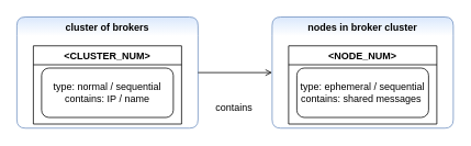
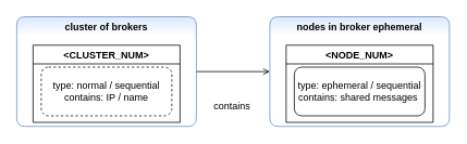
  <mxCell id="0" />
  <mxCell id="1" parent="0" />
  <mxCell id="2" value="cluster of brokers" style="swimlane;glass=0;strokeColor=#6c8ebf;fillColor=#dae8fc;shadow=0;gradientColor=#ffffff;swimlaneFillColor=none;rounded=1;swimlaneLine=0;container=0;startSize=23;" vertex="1" parent="1"><mxGeometry x="20" y="20" width="220" height="135" as="geometry" /></mxCell>
  <mxCell id="3" value="&lt;CLUSTER_NUM&gt;" style="swimlane;glass=0;strokeColor=default;" vertex="1" parent="2"><mxGeometry x="20" y="35" width="180" height="95" as="geometry" /></mxCell>
- <mxCell id="4" value="type: normal / sequential&lt;br&gt;contains: IP / name" style="rounded=1;whiteSpace=wrap;html=1;" vertex="1" parent="3"><mxGeometry x="10" y="27" width="160" height="60" as="geometry" /></mxCell>
- <mxCell id="5" value="nodes in broker cluster" style="swimlane;glass=0;strokeColor=#6c8ebf;fillColor=#dae8fc;shadow=0;gradientColor=#ffffff;swimlaneFillColor=none;rounded=1;swimlaneLine=0;container=0;startSize=23;" vertex="1" parent="1"><mxGeometry x="330" y="20" width="220" height="135" as="geometry" /></mxCell>
+ <mxCell id="4" value="type: normal / sequential&lt;br&gt;contains: IP / name" style="rounded=1;whiteSpace=wrap;html=1;dashed=1;" vertex="1" parent="3"><mxGeometry x="10" y="27" width="160" height="60" as="geometry" /></mxCell>
+ <mxCell id="5" value="nodes in broker ephemeral" style="swimlane;glass=0;strokeColor=#6c8ebf;fillColor=#dae8fc;shadow=0;gradientColor=#ffffff;swimlaneFillColor=none;rounded=1;swimlaneLine=0;container=0;startSize=23;" vertex="1" parent="1"><mxGeometry x="330" y="20" width="220" height="135" as="geometry" /></mxCell>
  <mxCell id="6" value="&lt;NODE_NUM&gt;" style="swimlane;glass=0;strokeColor=default;" vertex="1" parent="5"><mxGeometry x="20" y="35" width="180" height="95" as="geometry" /></mxCell>
  <mxCell id="7" value="type: ephemeral / sequential&lt;br&gt;contains: shared messages&amp;nbsp;" style="rounded=1;whiteSpace=wrap;html=1;" vertex="1" parent="6"><mxGeometry x="10" y="27" width="160" height="60" as="geometry" /></mxCell>
  <mxCell id="8" value="" style="endArrow=open;html=1;rounded=0;exitX=1;exitY=0.5;exitDx=0;exitDy=0;entryX=0;entryY=0.5;entryDx=0;entryDy=0;" edge="1" parent="1" source="2" target="5"><mxGeometry width="50" height="50" relative="1" as="geometry"><mxPoint x="270" y="195" as="sourcePoint" /><mxPoint x="320" y="145" as="targetPoint" /></mxGeometry></mxCell>
  <mxCell id="9" value="contains" style="text;html=1;strokeColor=none;fillColor=none;align=center;verticalAlign=middle;whiteSpace=wrap;rounded=0;" vertex="1" parent="1"><mxGeometry x="254" y="115" width="60" height="30" as="geometry" /></mxCell>
